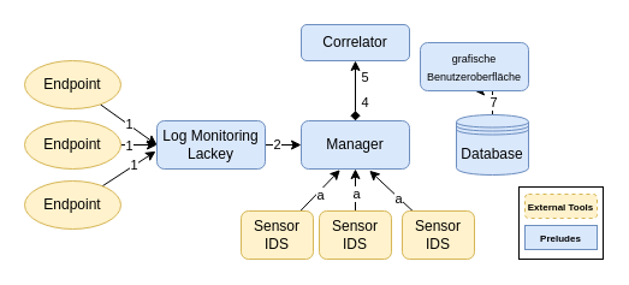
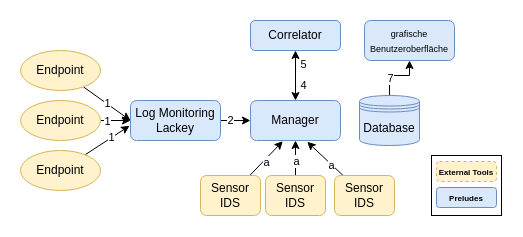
  <mxCell id="0" />
  <mxCell id="1" parent="0" />
  <mxCell id="2" value="" style="rounded=0;whiteSpace=wrap;html=1;" vertex="1" parent="1"><mxGeometry x="431" y="155" width="70" height="60" as="geometry" /></mxCell>
  <mxCell id="3" value="1" style="rounded=0;orthogonalLoop=1;jettySize=auto;html=1;entryX=0;entryY=0.5;entryDx=0;entryDy=0;" edge="1" parent="1" source="4" target="6"><mxGeometry relative="1" as="geometry" /></mxCell>
  <mxCell id="4" value="Endpoint" style="ellipse;whiteSpace=wrap;html=1;fillColor=#fff2cc;strokeColor=#d6b656;" vertex="1" parent="1"><mxGeometry x="20" y="50" width="80" height="40" as="geometry" /></mxCell>
  <mxCell id="5" value="2" style="edgeStyle=orthogonalEdgeStyle;rounded=0;orthogonalLoop=1;jettySize=auto;html=1;" edge="1" parent="1"><mxGeometry x="-0.333" relative="1" as="geometry"><mxPoint x="220" y="120.029" as="sourcePoint" /><mxPoint x="250" y="120.029" as="targetPoint" /><mxPoint as="offset" /></mxGeometry></mxCell>
  <mxCell id="6" value="Log Monitoring Lackey" style="rounded=1;whiteSpace=wrap;html=1;fillColor=#dae8fc;strokeColor=#6c8ebf;" vertex="1" parent="1"><mxGeometry x="130" y="100" width="90" height="40" as="geometry" /></mxCell>
  <mxCell id="7" style="rounded=0;orthogonalLoop=1;jettySize=auto;html=1;" edge="1" parent="1" source="9" target="6"><mxGeometry relative="1" as="geometry" /></mxCell>
  <mxCell id="8" value="1" style="edgeLabel;html=1;align=center;verticalAlign=middle;resizable=0;points=[];" vertex="1" connectable="0" parent="7"><mxGeometry x="-0.578" relative="1" as="geometry"><mxPoint as="offset" /></mxGeometry></mxCell>
  <mxCell id="9" value="Endpoint" style="ellipse;whiteSpace=wrap;html=1;fillColor=#fff2cc;strokeColor=#d6b656;" vertex="1" parent="1"><mxGeometry x="20" y="100" width="80" height="40" as="geometry" /></mxCell>
  <mxCell id="10" style="rounded=0;orthogonalLoop=1;jettySize=auto;html=1;entryX=-0.011;entryY=0.633;entryDx=0;entryDy=0;entryPerimeter=0;" edge="1" parent="1" source="12" target="6"><mxGeometry relative="1" as="geometry" /></mxCell>
  <mxCell id="11" value="1" style="edgeLabel;html=1;align=center;verticalAlign=middle;resizable=0;points=[];" vertex="1" connectable="0" parent="10"><mxGeometry x="0.177" y="1" relative="1" as="geometry"><mxPoint as="offset" /></mxGeometry></mxCell>
  <mxCell id="12" value="Endpoint" style="ellipse;whiteSpace=wrap;html=1;fillColor=#fff2cc;strokeColor=#d6b656;" vertex="1" parent="1"><mxGeometry x="20" y="150" width="80" height="40" as="geometry" /></mxCell>
  <mxCell id="13" value="Manager" style="rounded=1;whiteSpace=wrap;html=1;fillColor=#dae8fc;strokeColor=#6c8ebf;" vertex="1" parent="1"><mxGeometry x="250" y="100" width="90" height="40" as="geometry" /></mxCell>
- <mxCell id="14" style="edgeStyle=orthogonalEdgeStyle;rounded=0;orthogonalLoop=1;jettySize=auto;html=1;endArrow=diamond;endFill=1;startArrow=classic;startFill=1;" edge="1" parent="1" source="16" target="13"><mxGeometry relative="1" as="geometry" /></mxCell>
+ <mxCell id="14" style="edgeStyle=orthogonalEdgeStyle;rounded=0;orthogonalLoop=1;jettySize=auto;html=1;endArrow=classic;endFill=1;startArrow=classic;startFill=1;" edge="1" parent="1" source="16" target="13"><mxGeometry relative="1" as="geometry" /></mxCell>
  <mxCell id="15" value="5" style="edgeLabel;html=1;align=center;verticalAlign=middle;resizable=0;points=[];" vertex="1" connectable="0" parent="14"><mxGeometry x="-0.267" relative="1" as="geometry"><mxPoint x="7" y="-5" as="offset" /></mxGeometry></mxCell>
  <mxCell id="16" value="Correlator" style="rounded=1;whiteSpace=wrap;html=1;fillColor=#dae8fc;strokeColor=#6c8ebf;" vertex="1" parent="1"><mxGeometry x="250" y="20" width="90" height="30" as="geometry" /></mxCell>
  <mxCell id="17" style="rounded=0;orthogonalLoop=1;jettySize=auto;html=1;" edge="1" parent="1" source="19"><mxGeometry relative="1" as="geometry"><mxPoint x="295" y="140" as="targetPoint" /></mxGeometry></mxCell>
  <mxCell id="18" value="a" style="edgeLabel;html=1;align=center;verticalAlign=middle;resizable=0;points=[];" vertex="1" connectable="0" parent="17"><mxGeometry x="-0.4" y="-1" relative="1" as="geometry"><mxPoint x="-1" y="-4" as="offset" /></mxGeometry></mxCell>
  <mxCell id="19" value="Sensor IDS" style="rounded=1;whiteSpace=wrap;html=1;fillColor=#fff2cc;strokeColor=#d6b656;" vertex="1" parent="1"><mxGeometry x="265" y="175" width="60" height="40" as="geometry" /></mxCell>
  <mxCell id="20" style="rounded=0;orthogonalLoop=1;jettySize=auto;html=1;entryX=0.359;entryY=1.017;entryDx=0;entryDy=0;entryPerimeter=0;" edge="1" parent="1" source="22" target="13"><mxGeometry relative="1" as="geometry" /></mxCell>
  <mxCell id="21" value="a" style="edgeLabel;html=1;align=center;verticalAlign=middle;resizable=0;points=[];" vertex="1" connectable="0" parent="20"><mxGeometry x="-0.133" y="-2" relative="1" as="geometry"><mxPoint as="offset" /></mxGeometry></mxCell>
  <mxCell id="22" value="&lt;div&gt;Sensor&lt;/div&gt;&lt;div&gt;IDS&lt;br&gt;&lt;/div&gt;" style="rounded=1;whiteSpace=wrap;html=1;fillColor=#fff2cc;strokeColor=#d6b656;" vertex="1" parent="1"><mxGeometry x="200" y="175" width="60" height="40" as="geometry" /></mxCell>
  <mxCell id="23" style="rounded=0;orthogonalLoop=1;jettySize=auto;html=1;entryX=0.63;entryY=1.033;entryDx=0;entryDy=0;entryPerimeter=0;" edge="1" parent="1" source="25" target="13"><mxGeometry relative="1" as="geometry" /></mxCell>
  <mxCell id="24" value="a" style="edgeLabel;html=1;align=center;verticalAlign=middle;resizable=0;points=[];" vertex="1" connectable="0" parent="23"><mxGeometry x="-0.354" relative="1" as="geometry"><mxPoint as="offset" /></mxGeometry></mxCell>
  <mxCell id="25" value="Sensor IDS" style="rounded=1;whiteSpace=wrap;html=1;fillColor=#fff2cc;strokeColor=#d6b656;" vertex="1" parent="1"><mxGeometry x="334" y="175" width="60" height="40" as="geometry" /></mxCell>
  <mxCell id="26" style="edgeStyle=orthogonalEdgeStyle;rounded=0;orthogonalLoop=1;jettySize=auto;html=1;entryX=0.5;entryY=1;entryDx=0;entryDy=0;" edge="1" parent="1" source="28" target="29"><mxGeometry relative="1" as="geometry" /></mxCell>
  <mxCell id="27" value="7" style="edgeLabel;html=1;align=center;verticalAlign=middle;resizable=0;points=[];" vertex="1" connectable="0" parent="26"><mxGeometry x="-0.348" relative="1" as="geometry"><mxPoint as="offset" /></mxGeometry></mxCell>
- <mxCell id="28" value="Database" style="shape=datastore;whiteSpace=wrap;html=1;fillColor=#dae8fc;strokeColor=#6c8ebf;" vertex="1" parent="1"><mxGeometry x="379" y="95" width="60" height="50" as="geometry" /></mxCell>
- <mxCell id="29" value="&lt;font style=&quot;font-size: 9px;&quot;&gt;grafische Benutzeroberfläche&lt;/font&gt;" style="rounded=1;whiteSpace=wrap;html=1;fillColor=#dae8fc;strokeColor=#6c8ebf;" vertex="1" parent="1"><mxGeometry x="349" y="35" width="90" height="40" as="geometry" /></mxCell>
+ <mxCell id="28" value="Database" style="shape=datastore;whiteSpace=wrap;html=1;fillColor=#dae8fc;strokeColor=#6c8ebf;" vertex="1" parent="1"><mxGeometry x="359" y="95" width="60" height="50" as="geometry" /></mxCell>
+ <mxCell id="29" value="&lt;font style=&quot;font-size: 9px;&quot;&gt;grafische Benutzeroberfläche&lt;/font&gt;" style="rounded=1;whiteSpace=wrap;html=1;fillColor=#dae8fc;strokeColor=#6c8ebf;" vertex="1" parent="1"><mxGeometry x="364" y="20" width="90" height="40" as="geometry" /></mxCell>
  <mxCell id="30" value="&lt;div&gt;4&lt;/div&gt;" style="edgeLabel;html=1;align=center;verticalAlign=middle;resizable=0;points=[];" vertex="1" connectable="0" parent="1"><mxGeometry x="314" y="76.667" as="geometry"><mxPoint x="-12" y="8" as="offset" /></mxGeometry></mxCell>
  <mxCell id="31" value="&lt;font style=&quot;font-size: 8px;&quot;&gt;&lt;b&gt;&lt;font style=&quot;font-size: 8px;&quot;&gt;External Tools&lt;br&gt;&lt;/font&gt;&lt;/b&gt;&lt;/font&gt;" style="rounded=1;whiteSpace=wrap;html=1;fillColor=#fff2cc;strokeColor=#d6b656;dashed=1;" vertex="1" parent="1"><mxGeometry x="436" y="161" width="60" height="20" as="geometry" /></mxCell>
- <mxCell id="32" value="&lt;font style=&quot;font-size: 8px;&quot;&gt;&lt;b&gt;Preludes&lt;/b&gt;&lt;/font&gt;" style="whiteSpace=wrap;html=1;fillColor=#dae8fc;strokeColor=#6c8ebf;rounded=0;" vertex="1" parent="1"><mxGeometry x="436" y="187" width="60" height="20" as="geometry" /></mxCell>
+ <mxCell id="32" value="&lt;font style=&quot;font-size: 8px;&quot;&gt;&lt;b&gt;Preludes&lt;/b&gt;&lt;/font&gt;" style="rounded=1;whiteSpace=wrap;html=1;fillColor=#dae8fc;strokeColor=#6c8ebf;" vertex="1" parent="1"><mxGeometry x="436" y="187" width="60" height="20" as="geometry" /></mxCell>
